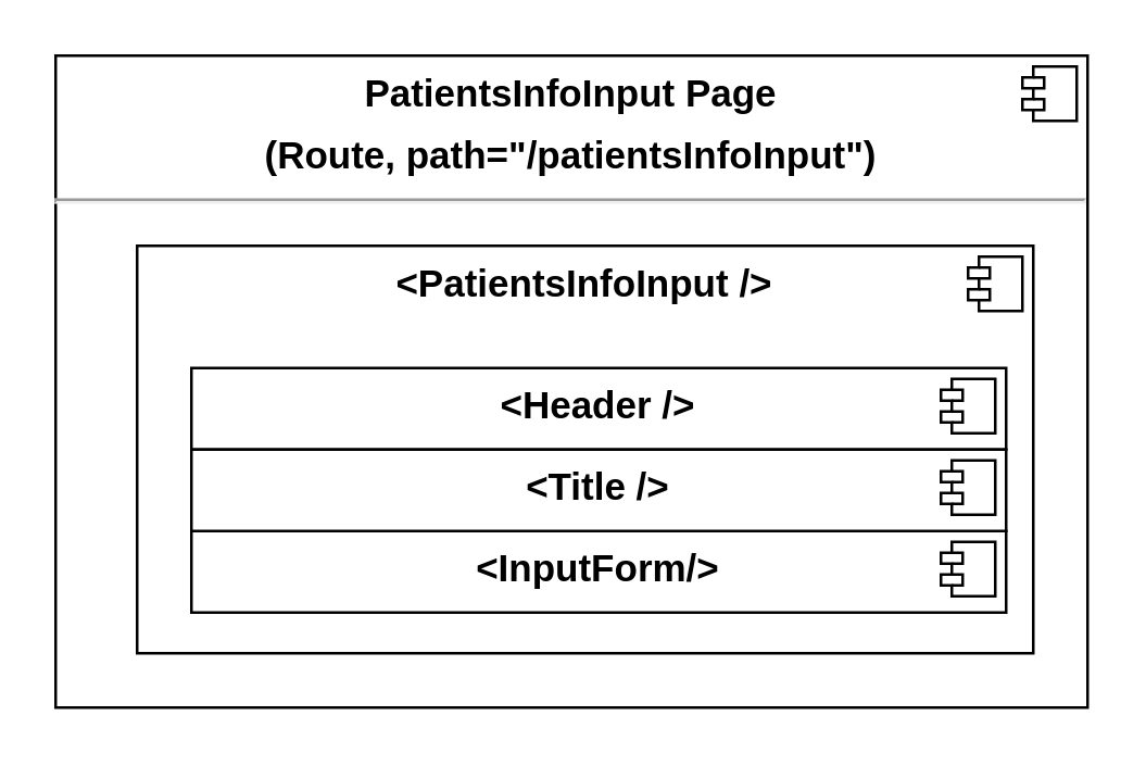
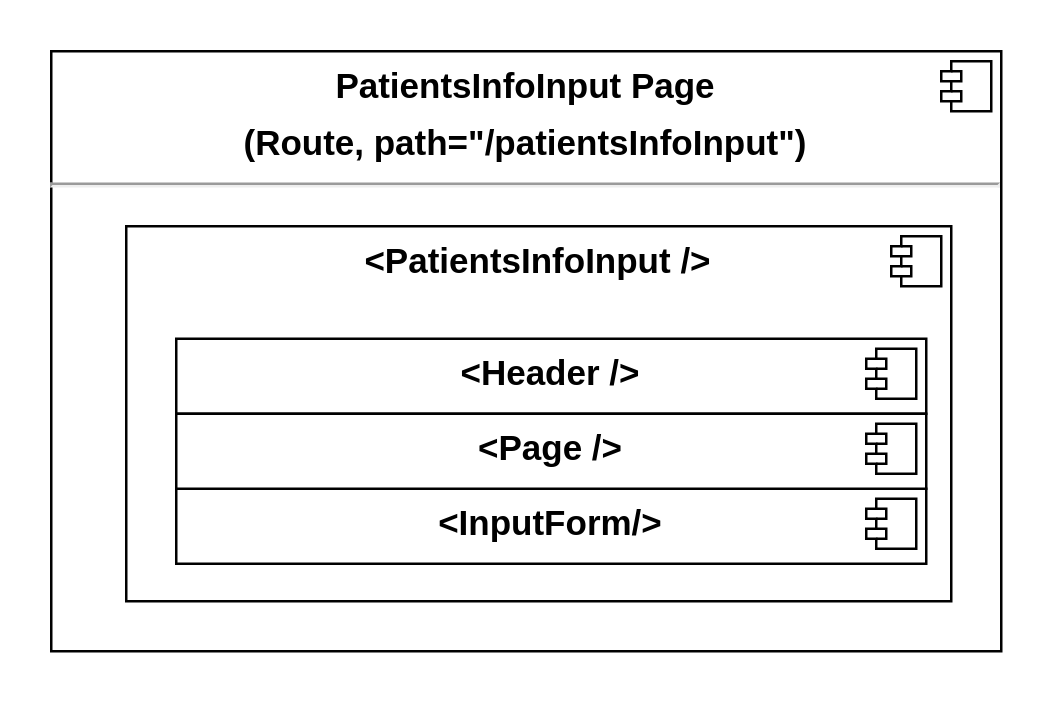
  <mxCell id="0" />
  <mxCell id="1" parent="0" />
  <mxCell id="2" value="&lt;p style=&quot;margin: 6px 0px 0px ; text-align: center ; font-size: 14px&quot;&gt;&lt;b style=&quot;font-size: 14px&quot;&gt;PatientsInfoInput Page&lt;/b&gt;&lt;/p&gt;&lt;p style=&quot;margin: 6px 0px 0px ; text-align: center ; font-size: 14px&quot;&gt;&lt;b style=&quot;font-size: 14px&quot;&gt;(Route, path=&quot;/patientsInfoInput&quot;)&lt;/b&gt;&lt;/p&gt;&lt;hr style=&quot;font-size: 14px&quot;&gt;&lt;p style=&quot;margin: 0px 0px 0px 8px ; font-size: 14px&quot;&gt;&lt;br style=&quot;font-size: 14px&quot;&gt;&lt;/p&gt;" style="align=left;overflow=fill;html=1;dropTarget=0;fontSize=14;spacing=2;" vertex="1" parent="1"><mxGeometry x="20" y="20" width="380" height="240" as="geometry" /></mxCell>
  <mxCell id="3" value="" style="shape=component;jettyWidth=8;jettyHeight=4;fontSize=14;spacing=2;" vertex="1" parent="2"><mxGeometry x="1" width="20" height="20" relative="1" as="geometry"><mxPoint x="-24" y="4" as="offset" /></mxGeometry></mxCell>
  <mxCell id="4" value="&lt;p style=&quot;margin: 6px 0px 0px ; text-align: center ; font-size: 14px&quot;&gt;&lt;b style=&quot;font-size: 14px&quot;&gt;&amp;lt;&lt;/b&gt;&lt;b&gt;PatientsInfoInput&amp;nbsp;&lt;/b&gt;&lt;b style=&quot;font-size: 14px&quot;&gt;/&amp;gt;&lt;/b&gt;&lt;/p&gt;" style="align=left;overflow=fill;html=1;dropTarget=0;fontSize=14;spacing=2;" vertex="1" parent="1"><mxGeometry x="50" y="90" width="330" height="150" as="geometry" /></mxCell>
  <mxCell id="5" value="" style="shape=component;jettyWidth=8;jettyHeight=4;fontSize=14;spacing=2;" vertex="1" parent="4"><mxGeometry x="1" width="20" height="20" relative="1" as="geometry"><mxPoint x="-24" y="4" as="offset" /></mxGeometry></mxCell>
  <mxCell id="6" value="&lt;p style=&quot;margin: 6px 0px 0px; text-align: center; font-size: 14px;&quot;&gt;&lt;b style=&quot;font-size: 14px;&quot;&gt;&amp;lt;Header /&amp;gt;&lt;/b&gt;&lt;/p&gt;" style="align=left;overflow=fill;html=1;dropTarget=0;fontSize=14;spacing=2;" vertex="1" parent="1"><mxGeometry x="70" y="135" width="300" height="30" as="geometry" /></mxCell>
  <mxCell id="7" value="" style="shape=component;jettyWidth=8;jettyHeight=4;fontSize=14;spacing=2;" vertex="1" parent="6"><mxGeometry x="1" width="20" height="20" relative="1" as="geometry"><mxPoint x="-24" y="4" as="offset" /></mxGeometry></mxCell>
  <mxCell id="8" value="&lt;p style=&quot;margin: 6px 0px 0px ; text-align: center ; font-size: 14px&quot;&gt;&lt;b style=&quot;font-size: 14px&quot;&gt;&amp;lt;InputForm/&amp;gt;&lt;/b&gt;&lt;br style=&quot;font-size: 14px&quot;&gt;&lt;/p&gt;" style="align=left;overflow=fill;html=1;dropTarget=0;fontSize=14;spacing=2;" vertex="1" parent="1"><mxGeometry x="70" y="195" width="300" height="30" as="geometry" /></mxCell>
  <mxCell id="9" value="" style="shape=component;jettyWidth=8;jettyHeight=4;fontSize=14;spacing=2;" vertex="1" parent="8"><mxGeometry x="1" width="20" height="20" relative="1" as="geometry"><mxPoint x="-24" y="4" as="offset" /></mxGeometry></mxCell>
- <mxCell id="10" value="&lt;p style=&quot;margin: 6px 0px 0px; text-align: center; font-size: 14px;&quot;&gt;&lt;b style=&quot;font-size: 14px;&quot;&gt;&amp;lt;Title /&amp;gt;&lt;/b&gt;&lt;/p&gt;" style="align=left;overflow=fill;html=1;dropTarget=0;fontSize=14;spacing=2;" vertex="1" parent="1"><mxGeometry x="70" y="165" width="300" height="30" as="geometry" /></mxCell>
+ <mxCell id="10" value="&lt;p style=&quot;margin: 6px 0px 0px; text-align: center; font-size: 14px;&quot;&gt;&lt;b style=&quot;font-size: 14px;&quot;&gt;&amp;lt;Page /&amp;gt;&lt;/b&gt;&lt;/p&gt;" style="align=left;overflow=fill;html=1;dropTarget=0;fontSize=14;spacing=2;" vertex="1" parent="1"><mxGeometry x="70" y="165" width="300" height="30" as="geometry" /></mxCell>
  <mxCell id="11" value="" style="shape=component;jettyWidth=8;jettyHeight=4;fontSize=14;spacing=2;" vertex="1" parent="10"><mxGeometry x="1" width="20" height="20" relative="1" as="geometry"><mxPoint x="-24" y="4" as="offset" /></mxGeometry></mxCell>
